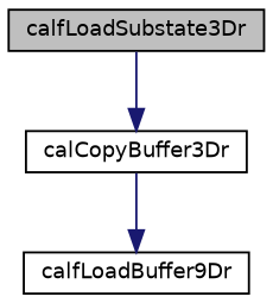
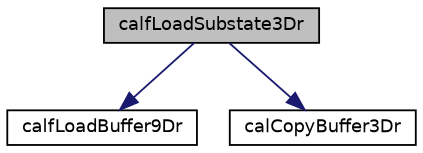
  digraph {
    rankdir=TB
    node [color=black fillcolor=white fontname=Helvetica fontsize=10 shape=record style=filled]
    edge [color=midnightblue fontname=Helvetica fontsize=10 labelfontname=Helvetica labelfontsize=10 style=solid]
    n1 [fillcolor=grey75 fontcolor=black height=0.2 label=calfLoadSubstate3Dr width=0.4]
    n2 [height=0.2 label=calfLoadBuffer9Dr width=0.4]
    n3 [height=0.2 label=calCopyBuffer3Dr width=0.4]
-   n3 -> n2
+   n1 -> n2
    n1 -> n3
  }
